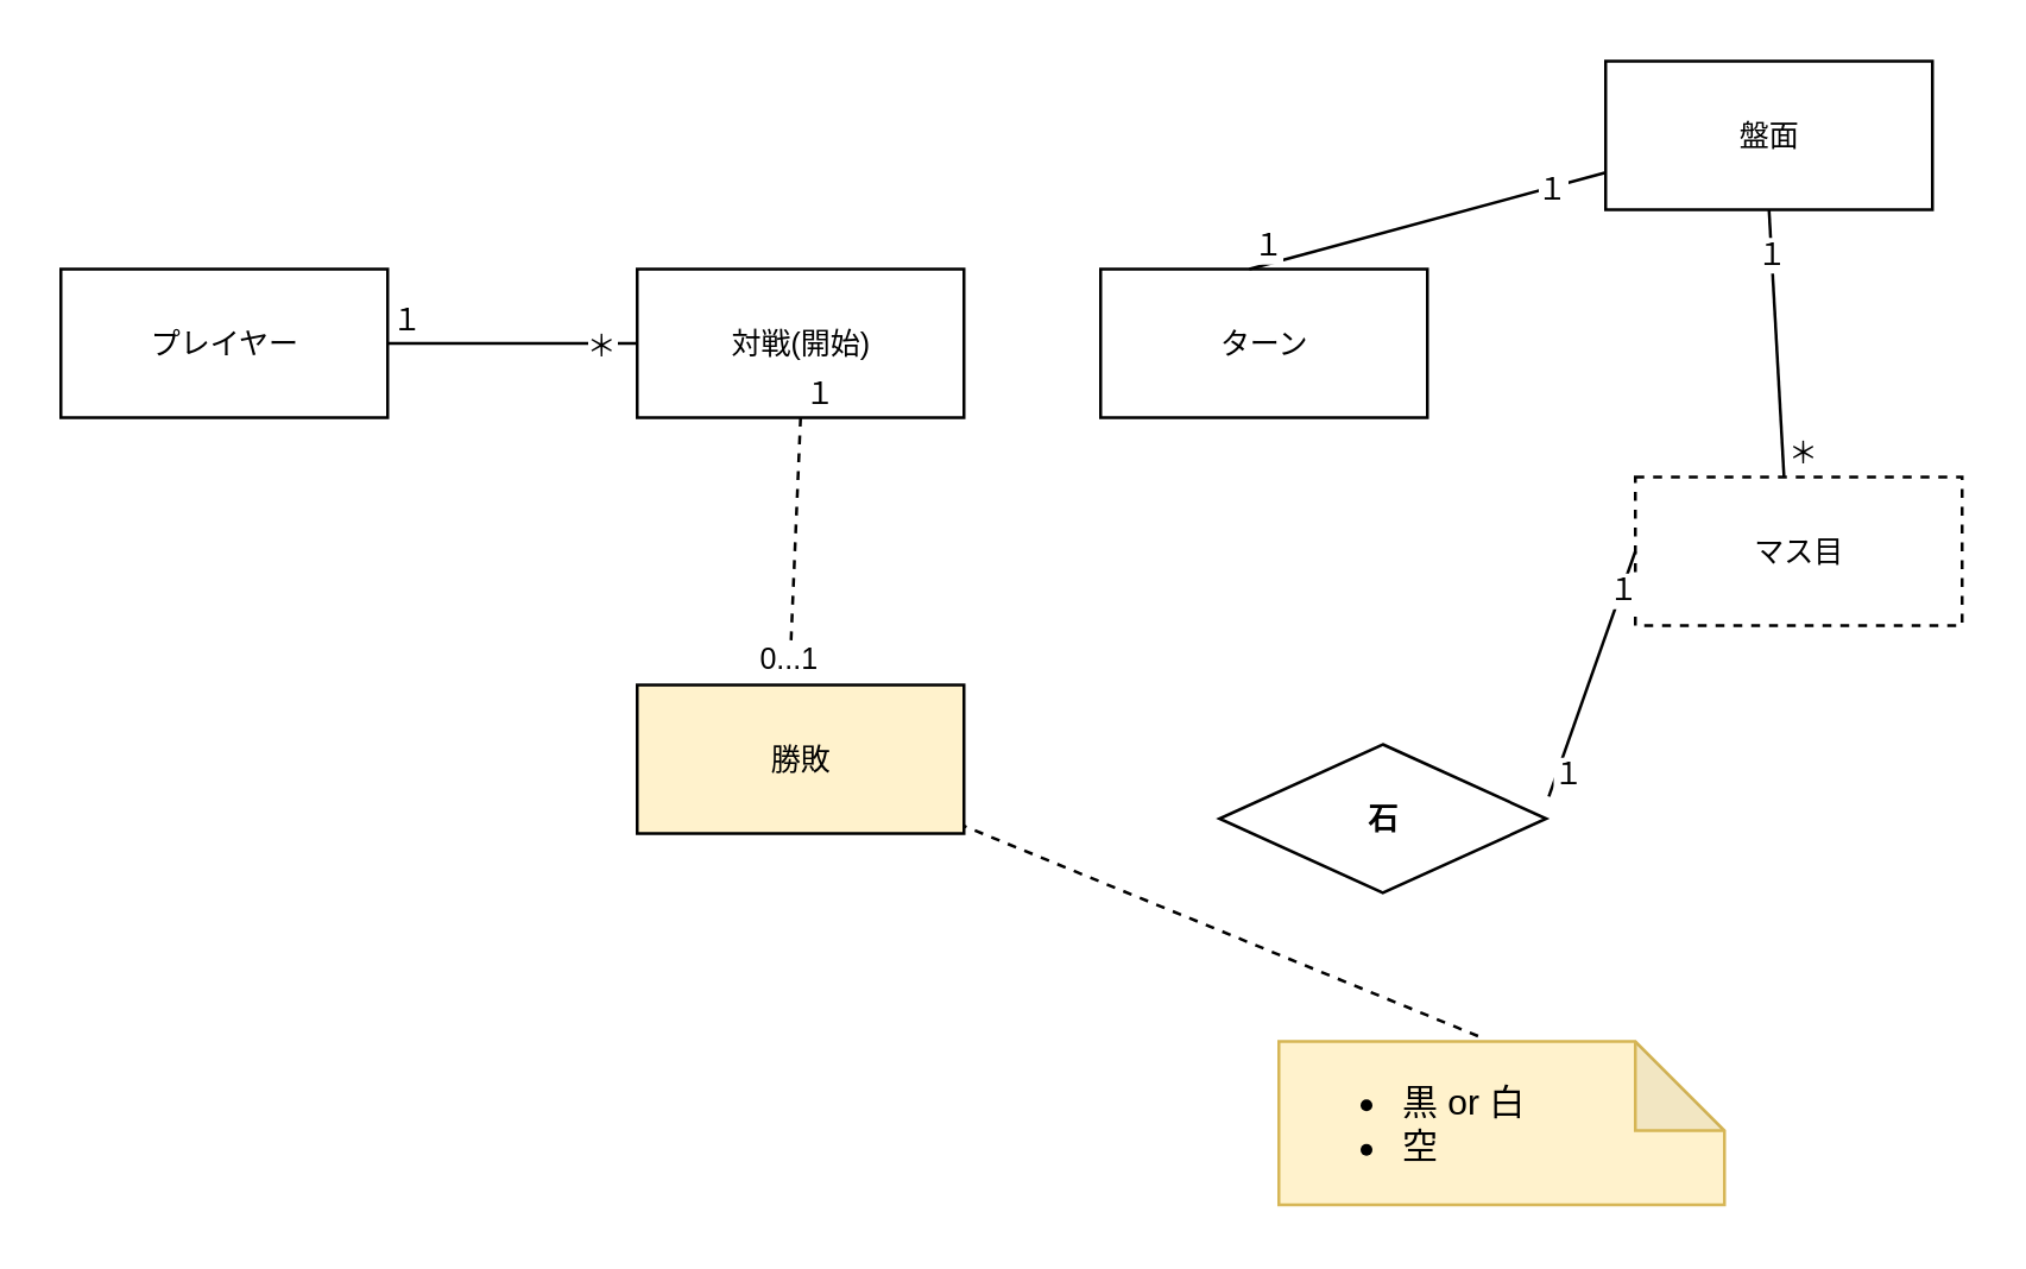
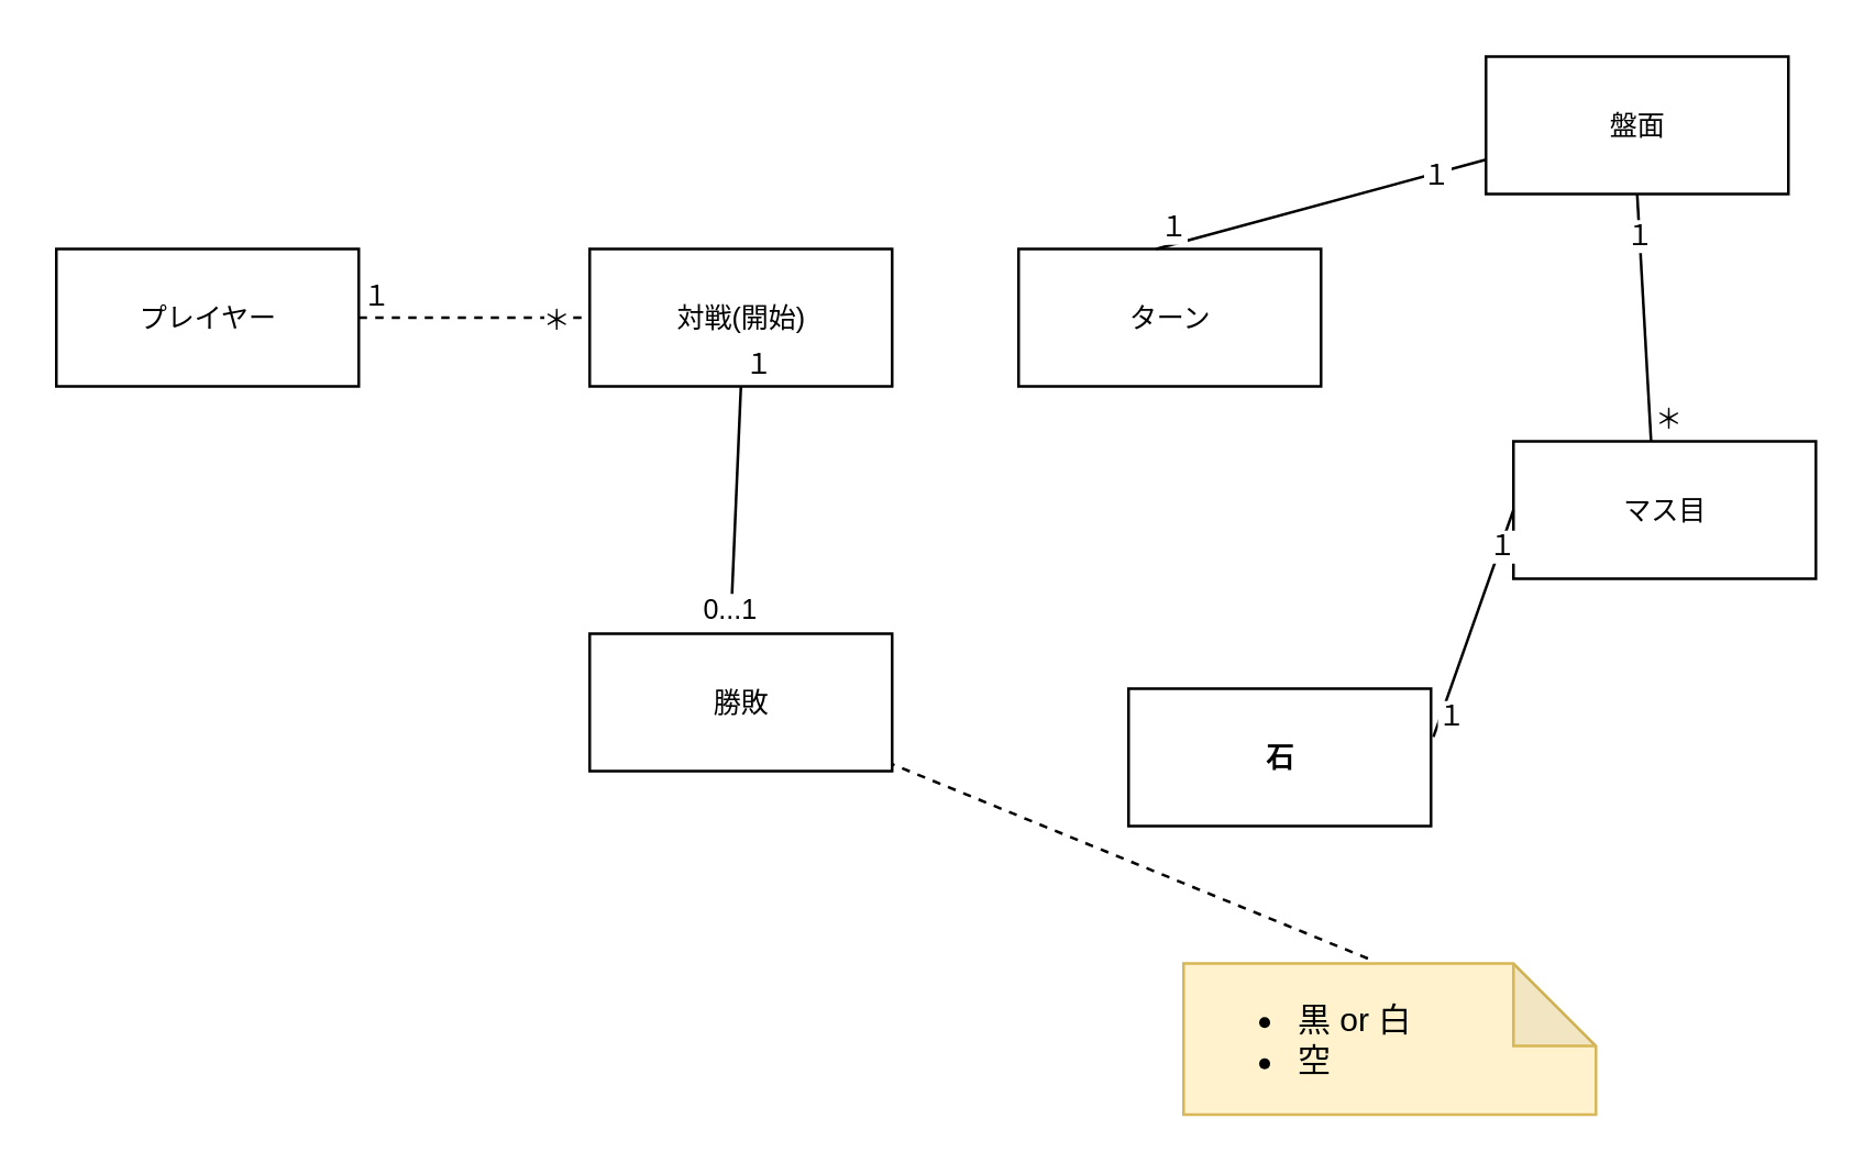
  <mxCell id="0" />
  <mxCell id="1" parent="0" />
  <mxCell id="2" value="&lt;span style=&quot;font-size: 10px;&quot;&gt;プレイヤー&lt;/span&gt;" style="html=1;fontSize=2;" vertex="1" parent="1"><mxGeometry x="20" y="90" width="110" height="50" as="geometry" /></mxCell>
  <mxCell id="3" value="&lt;span style=&quot;font-size: 10px;&quot;&gt;盤面&lt;/span&gt;&lt;span style=&quot;color: rgba(0, 0, 0, 0); font-family: monospace; font-size: 0px; text-align: start;&quot;&gt;%3CmxGraphModel%3E%3Croot%3E%3CmxCell%20id%3D%220%22%2F%3E%3CmxCell%20id%3D%221%22%20parent%3D%220%22%2F%3E%3CmxCell%20id%3D%222%22%20value%3D%22%26lt%3Bfont%20style%3D%26quot%3Bfont-size%3A%2010px%3B%26quot%3B%26gt%3B%E5%AF%BE%E6%88%A6%26lt%3B%2Ffont%26gt%3B%22%20style%3D%22html%3D1%3BfontSize%3D2%3B%22%20vertex%3D%221%22%20parent%3D%221%22%3E%3CmxGeometry%20x%3D%22190%22%20y%3D%22570%22%20width%3D%22110%22%20height%3D%2250%22%20as%3D%22geometry%22%2F%3E%3C%2FmxCell%3E%3C%2Froot%3E%3C%2FmxGraphModel%3E&lt;/span&gt;" style="html=1;fontSize=2;" vertex="1" parent="1"><mxGeometry x="540" y="20" width="110" height="50" as="geometry" /></mxCell>
- <mxCell id="4" value="&lt;span style=&quot;font-size: 10px;&quot;&gt;石&lt;/span&gt;" style="rhombus;html=1;fontSize=2;fontStyle=1;" vertex="1" parent="1"><mxGeometry x="410" y="250" width="110" height="50" as="geometry" /></mxCell>
- <mxCell id="5" value="&lt;span style=&quot;font-size: 10px;&quot;&gt;勝敗&lt;/span&gt;" style="html=1;fontSize=2;fillColor=#fff2cc;" vertex="1" parent="1"><mxGeometry x="214" y="230" width="110" height="50" as="geometry" /></mxCell>
+ <mxCell id="4" value="&lt;span style=&quot;font-size: 10px;&quot;&gt;石&lt;/span&gt;" style="html=1;fontSize=2;fontStyle=1" vertex="1" parent="1"><mxGeometry x="410" y="250" width="110" height="50" as="geometry" /></mxCell>
+ <mxCell id="5" value="&lt;span style=&quot;font-size: 10px;&quot;&gt;勝敗&lt;/span&gt;" style="html=1;fontSize=2;" vertex="1" parent="1"><mxGeometry x="214" y="230" width="110" height="50" as="geometry" /></mxCell>
  <mxCell id="6" value="&lt;ul&gt;&lt;li&gt;黒 or 白&lt;/li&gt;&lt;li&gt;空&lt;/li&gt;&lt;/ul&gt;" style="shape=note;whiteSpace=wrap;html=1;backgroundOutline=1;darkOpacity=0.05;fillColor=#fff2cc;align=left;strokeColor=#d6b656;" vertex="1" parent="1"><mxGeometry x="430" y="350" width="150" height="55" as="geometry" /></mxCell>
  <mxCell id="7" value="" style="endArrow=none;dashed=1;html=1;fontSize=10;exitX=0.447;exitY=-0.033;exitDx=0;exitDy=0;exitPerimeter=0;" edge="1" parent="1" source="6" target="5"><mxGeometry width="50" height="50" relative="1" as="geometry"><mxPoint x="410" y="150" as="sourcePoint" /><mxPoint x="410" y="110" as="targetPoint" /></mxGeometry></mxCell>
- <mxCell id="8" value="" style="endArrow=none;html=1;fontSize=10;exitX=1;exitY=0.5;exitDx=0;exitDy=0;" edge="1" parent="1" source="2" target="11"><mxGeometry relative="1" as="geometry"><mxPoint x="250" y="130" as="sourcePoint" /><mxPoint x="210" y="160" as="targetPoint" /></mxGeometry></mxCell>
+ <mxCell id="8" value="" style="endArrow=none;html=1;fontSize=10;exitX=1;exitY=0.5;exitDx=0;exitDy=0;dashed=1;" edge="1" parent="1" source="2" target="11"><mxGeometry relative="1" as="geometry"><mxPoint x="250" y="130" as="sourcePoint" /><mxPoint x="210" y="160" as="targetPoint" /></mxGeometry></mxCell>
  <mxCell id="9" value="１" style="edgeLabel;resizable=0;html=1;align=left;verticalAlign=bottom;fontSize=10;" connectable="0" vertex="1" parent="8"><mxGeometry x="-1" relative="1" as="geometry" /></mxCell>
  <mxCell id="10" value="＊" style="edgeLabel;html=1;align=center;verticalAlign=middle;resizable=0;points=[];fontSize=10;" vertex="1" connectable="0" parent="8"><mxGeometry x="0.695" relative="1" as="geometry"><mxPoint as="offset" /></mxGeometry></mxCell>
  <mxCell id="11" value="&lt;font style=&quot;font-size: 10px;&quot;&gt;対戦(開始)&lt;/font&gt;" style="html=1;fontSize=2;" vertex="1" parent="1"><mxGeometry x="214" y="90" width="110" height="50" as="geometry" /></mxCell>
- <mxCell id="12" value="" style="endArrow=none;html=1;fontSize=10;exitX=0.5;exitY=1;exitDx=0;exitDy=0;entryX=0.466;entryY=-0.052;entryDx=0;entryDy=0;entryPerimeter=0;dashed=1;" edge="1" parent="1" source="11" target="5"><mxGeometry relative="1" as="geometry"><mxPoint x="227" y="170" as="sourcePoint" /><mxPoint x="311" y="170" as="targetPoint" /></mxGeometry></mxCell>
+ <mxCell id="12" value="" style="endArrow=none;html=1;fontSize=10;exitX=0.5;exitY=1;exitDx=0;exitDy=0;entryX=0.466;entryY=-0.052;entryDx=0;entryDy=0;entryPerimeter=0;" edge="1" parent="1" source="11" target="5"><mxGeometry relative="1" as="geometry"><mxPoint x="227" y="170" as="sourcePoint" /><mxPoint x="311" y="170" as="targetPoint" /></mxGeometry></mxCell>
  <mxCell id="13" value="１" style="edgeLabel;resizable=0;html=1;align=left;verticalAlign=bottom;fontSize=10;" connectable="0" vertex="1" parent="12"><mxGeometry x="-1" relative="1" as="geometry" /></mxCell>
  <mxCell id="14" value="0...1&lt;br&gt;" style="edgeLabel;html=1;align=center;verticalAlign=middle;resizable=0;points=[];fontSize=10;" vertex="1" connectable="0" parent="12"><mxGeometry x="0.852" y="-1" relative="1" as="geometry"><mxPoint as="offset" /></mxGeometry></mxCell>
  <mxCell id="15" value="&lt;span style=&quot;font-size: 10px;&quot;&gt;ターン&lt;/span&gt;" style="html=1;fontSize=2;" vertex="1" parent="1"><mxGeometry x="370" y="90" width="110" height="50" as="geometry" /></mxCell>
  <mxCell id="16" value="" style="endArrow=none;html=1;fontSize=10;exitX=0.455;exitY=0;exitDx=0;exitDy=0;entryX=0;entryY=0.75;entryDx=0;entryDy=0;exitPerimeter=0;" edge="1" parent="1" source="15" target="3"><mxGeometry relative="1" as="geometry"><mxPoint x="382.35" y="40" as="sourcePoint" /><mxPoint x="430" y="41.1" as="targetPoint" /></mxGeometry></mxCell>
  <mxCell id="17" value="１" style="edgeLabel;resizable=0;html=1;align=left;verticalAlign=bottom;fontSize=10;" connectable="0" vertex="1" parent="16"><mxGeometry x="-1" relative="1" as="geometry" /></mxCell>
  <mxCell id="18" value="１" style="edgeLabel;html=1;align=center;verticalAlign=middle;resizable=0;points=[];fontSize=10;" vertex="1" connectable="0" parent="16"><mxGeometry x="0.695" relative="1" as="geometry"><mxPoint as="offset" /></mxGeometry></mxCell>
- <mxCell id="19" value="&lt;span style=&quot;font-size: 10px;&quot;&gt;マス目&lt;/span&gt;" style="html=1;fontSize=2;dashed=1;" vertex="1" parent="1"><mxGeometry x="550" y="160" width="110" height="50" as="geometry" /></mxCell>
+ <mxCell id="19" value="&lt;span style=&quot;font-size: 10px;&quot;&gt;マス目&lt;/span&gt;" style="html=1;fontSize=2;" vertex="1" parent="1"><mxGeometry x="550" y="160" width="110" height="50" as="geometry" /></mxCell>
  <mxCell id="20" value="" style="endArrow=none;html=1;fontSize=10;exitX=0.455;exitY=0;exitDx=0;exitDy=0;entryX=0.5;entryY=1;entryDx=0;entryDy=0;exitPerimeter=0;" edge="1" parent="1" source="19" target="3"><mxGeometry relative="1" as="geometry"><mxPoint x="510" y="112.5" as="sourcePoint" /><mxPoint x="629.95" y="80" as="targetPoint" /></mxGeometry></mxCell>
  <mxCell id="21" value="＊" style="edgeLabel;resizable=0;html=1;align=left;verticalAlign=bottom;fontSize=10;" connectable="0" vertex="1" parent="20"><mxGeometry x="-1" relative="1" as="geometry" /></mxCell>
  <mxCell id="22" value="１" style="edgeLabel;html=1;align=center;verticalAlign=middle;resizable=0;points=[];fontSize=10;" vertex="1" connectable="0" parent="20"><mxGeometry x="0.695" relative="1" as="geometry"><mxPoint as="offset" /></mxGeometry></mxCell>
  <mxCell id="23" value="" style="endArrow=none;html=1;fontSize=10;exitX=1.008;exitY=0.351;exitDx=0;exitDy=0;entryX=0;entryY=0.5;entryDx=0;entryDy=0;exitPerimeter=0;" edge="1" parent="1" source="4" target="19"><mxGeometry relative="1" as="geometry"><mxPoint x="475.05" y="230" as="sourcePoint" /><mxPoint x="470" y="140" as="targetPoint" /></mxGeometry></mxCell>
  <mxCell id="24" value="１" style="edgeLabel;resizable=0;html=1;align=left;verticalAlign=bottom;fontSize=10;" connectable="0" vertex="1" parent="23"><mxGeometry x="-1" relative="1" as="geometry" /></mxCell>
  <mxCell id="25" value="１" style="edgeLabel;html=1;align=center;verticalAlign=middle;resizable=0;points=[];fontSize=10;" vertex="1" connectable="0" parent="23"><mxGeometry x="0.695" relative="1" as="geometry"><mxPoint as="offset" /></mxGeometry></mxCell>
